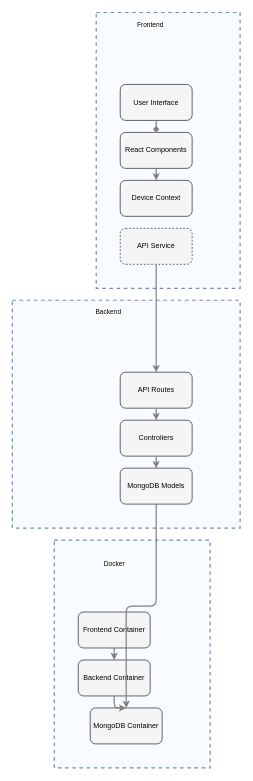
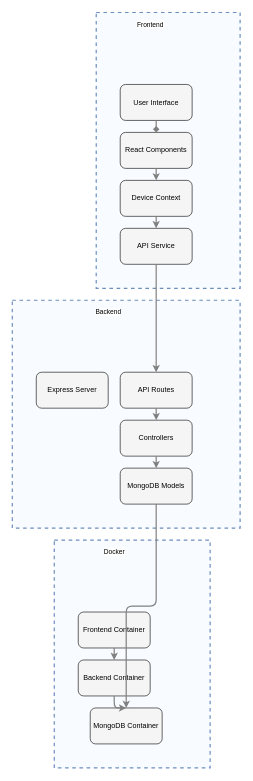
  <mxCell id="0" />
  <mxCell id="1" parent="0" />
  <mxCell id="2" value="" style="html=1;whiteSpace=wrap;container=1;fillColor=#dae8fc;strokeColor=#6c8ebf;dashed=1;fillOpacity=20;strokeWidth=2;containerType=none;recursiveResize=0;movable=1;resizable=1;autosize=0;dropTarget=0" vertex="1" parent="1"><mxGeometry x="90" y="900" width="260" height="380" as="geometry" /></mxCell>
- <mxCell id="3" value="Docker" style="edgeLabel;html=1;align=center;verticalAlign=middle;resizable=0;labelBackgroundColor=white;spacing=5" vertex="1" parent="1"><mxGeometry x="98" y="928" width="184" height="24" as="geometry" /></mxCell>
+ <mxCell id="3" value="Docker" style="edgeLabel;html=1;align=center;verticalAlign=middle;resizable=0;labelBackgroundColor=white;spacing=5" vertex="1" parent="1"><mxGeometry x="98" y="908" width="184" height="24" as="geometry" /></mxCell>
  <mxCell id="4" value="" style="html=1;whiteSpace=wrap;container=1;fillColor=#dae8fc;strokeColor=#6c8ebf;dashed=1;fillOpacity=20;strokeWidth=2;containerType=none;recursiveResize=0;movable=1;resizable=1;autosize=0;dropTarget=0" vertex="1" parent="1"><mxGeometry x="20" y="500" width="380" height="380" as="geometry" /></mxCell>
  <mxCell id="5" value="Backend" style="edgeLabel;html=1;align=center;verticalAlign=middle;resizable=0;labelBackgroundColor=white;spacing=5" vertex="1" parent="1"><mxGeometry x="28" y="508" width="304" height="24" as="geometry" /></mxCell>
  <mxCell id="6" value="" style="html=1;whiteSpace=wrap;container=1;fillColor=#dae8fc;strokeColor=#6c8ebf;dashed=1;fillOpacity=20;strokeWidth=2;containerType=none;recursiveResize=0;movable=1;resizable=1;autosize=0;dropTarget=0" vertex="1" parent="1"><mxGeometry x="160" y="20" width="240" height="460" as="geometry" /></mxCell>
  <mxCell id="7" value="Frontend" style="edgeLabel;html=1;align=center;verticalAlign=middle;resizable=0;labelBackgroundColor=white;spacing=5" vertex="1" parent="1"><mxGeometry x="168" y="28" width="164" height="24" as="geometry" /></mxCell>
  <mxCell id="8" value="User Interface" style="rounded=1;whiteSpace=wrap;html=1;fillColor=#f5f5f5" vertex="1" parent="6"><mxGeometry x="40" y="120" width="120" height="60" as="geometry" /></mxCell>
  <mxCell id="9" value="React Components" style="rounded=1;whiteSpace=wrap;html=1;fillColor=#f5f5f5" vertex="1" parent="6"><mxGeometry x="40" y="200" width="120" height="60" as="geometry" /></mxCell>
- <mxCell id="10" value="API Service" style="rounded=1;whiteSpace=wrap;html=1;fillColor=#f5f5f5;dashed=1;" vertex="1" parent="6"><mxGeometry x="40" y="360" width="120" height="60" as="geometry" /></mxCell>
+ <mxCell id="10" value="API Service" style="rounded=1;whiteSpace=wrap;html=1;fillColor=#f5f5f5" vertex="1" parent="6"><mxGeometry x="40" y="360" width="120" height="60" as="geometry" /></mxCell>
  <mxCell id="11" value="Device Context" style="rounded=1;whiteSpace=wrap;html=1;fillColor=#f5f5f5" vertex="1" parent="6"><mxGeometry x="40" y="280" width="120" height="60" as="geometry" /></mxCell>
+ <mxCell id="12" value="Express Server" style="rounded=1;whiteSpace=wrap;html=1;fillColor=#f5f5f5" vertex="1" parent="4"><mxGeometry x="40" y="120" width="120" height="60" as="geometry" /></mxCell>
  <mxCell id="13" value="API Routes" style="rounded=1;whiteSpace=wrap;html=1;fillColor=#f5f5f5" vertex="1" parent="4"><mxGeometry x="180" y="120" width="120" height="60" as="geometry" /></mxCell>
  <mxCell id="14" value="Controllers" style="rounded=1;whiteSpace=wrap;html=1;fillColor=#f5f5f5" vertex="1" parent="4"><mxGeometry x="180" y="200" width="120" height="60" as="geometry" /></mxCell>
  <mxCell id="15" value="MongoDB Models" style="rounded=1;whiteSpace=wrap;html=1;fillColor=#f5f5f5" vertex="1" parent="4"><mxGeometry x="180" y="280" width="120" height="60" as="geometry" /></mxCell>
  <mxCell id="16" value="Frontend Container" style="rounded=1;whiteSpace=wrap;html=1;fillColor=#f5f5f5" vertex="1" parent="2"><mxGeometry x="40" y="120" width="120" height="60" as="geometry" /></mxCell>
  <mxCell id="17" value="Backend Container" style="rounded=1;whiteSpace=wrap;html=1;fillColor=#f5f5f5" vertex="1" parent="2"><mxGeometry x="40" y="200" width="120" height="60" as="geometry" /></mxCell>
  <mxCell id="18" value="MongoDB Container" style="rounded=1;whiteSpace=wrap;html=1;fillColor=#f5f5f5" vertex="1" parent="2"><mxGeometry x="60" y="280" width="120" height="60" as="geometry" /></mxCell>
  <mxCell id="19" style="edgeStyle=orthogonalEdgeStyle;rounded=1;orthogonalLoop=1;jettySize=auto;html=1;strokeColor=#808080;strokeWidth=2;jumpStyle=arc;jumpSize=10;spacing=15;labelBackgroundColor=white;labelBorderColor=none;endArrow=diamond;" edge="1" parent="1" source="8" target="9"><mxGeometry relative="1" as="geometry" /></mxCell>
  <mxCell id="20" style="edgeStyle=orthogonalEdgeStyle;rounded=1;orthogonalLoop=1;jettySize=auto;html=1;strokeColor=#808080;strokeWidth=2;jumpStyle=arc;jumpSize=10;spacing=15;labelBackgroundColor=white;labelBorderColor=none" edge="1" parent="1" source="9" target="11"><mxGeometry relative="1" as="geometry" /></mxCell>
+ <mxCell id="21" style="edgeStyle=orthogonalEdgeStyle;rounded=1;orthogonalLoop=1;jettySize=auto;html=1;strokeColor=#808080;strokeWidth=2;jumpStyle=arc;jumpSize=10;spacing=15;labelBackgroundColor=white;labelBorderColor=none" edge="1" parent="1" source="11" target="10"><mxGeometry relative="1" as="geometry" /></mxCell>
  <mxCell id="22" style="edgeStyle=orthogonalEdgeStyle;rounded=1;orthogonalLoop=1;jettySize=auto;html=1;strokeColor=#808080;strokeWidth=2;jumpStyle=arc;jumpSize=10;spacing=15;labelBackgroundColor=white;labelBorderColor=none" edge="1" parent="1" source="10" target="13"><mxGeometry relative="1" as="geometry" /></mxCell>
  <mxCell id="23" style="edgeStyle=orthogonalEdgeStyle;rounded=1;orthogonalLoop=1;jettySize=auto;html=1;strokeColor=#808080;strokeWidth=2;jumpStyle=arc;jumpSize=10;spacing=15;labelBackgroundColor=white;labelBorderColor=none" edge="1" parent="1" source="13" target="14"><mxGeometry relative="1" as="geometry" /></mxCell>
  <mxCell id="24" style="edgeStyle=orthogonalEdgeStyle;rounded=1;orthogonalLoop=1;jettySize=auto;html=1;strokeColor=#808080;strokeWidth=2;jumpStyle=arc;jumpSize=10;spacing=15;labelBackgroundColor=white;labelBorderColor=none" edge="1" parent="1" source="14" target="15"><mxGeometry relative="1" as="geometry" /></mxCell>
  <mxCell id="25" style="edgeStyle=orthogonalEdgeStyle;rounded=1;orthogonalLoop=1;jettySize=auto;html=1;strokeColor=#808080;strokeWidth=2;jumpStyle=arc;jumpSize=10;spacing=15;labelBackgroundColor=white;labelBorderColor=none" edge="1" parent="1" source="15" target="18"><mxGeometry relative="1" as="geometry" /></mxCell>
  <mxCell id="26" style="edgeStyle=orthogonalEdgeStyle;rounded=1;orthogonalLoop=1;jettySize=auto;html=1;strokeColor=#808080;strokeWidth=2;jumpStyle=arc;jumpSize=10;spacing=15;labelBackgroundColor=white;labelBorderColor=none" edge="1" parent="1" source="16" target="17"><mxGeometry relative="1" as="geometry" /></mxCell>
  <mxCell id="27" style="edgeStyle=orthogonalEdgeStyle;rounded=1;orthogonalLoop=1;jettySize=auto;html=1;strokeColor=#808080;strokeWidth=2;jumpStyle=arc;jumpSize=10;spacing=15;labelBackgroundColor=white;labelBorderColor=none" edge="1" parent="1" source="17" target="18"><mxGeometry relative="1" as="geometry" /></mxCell>
